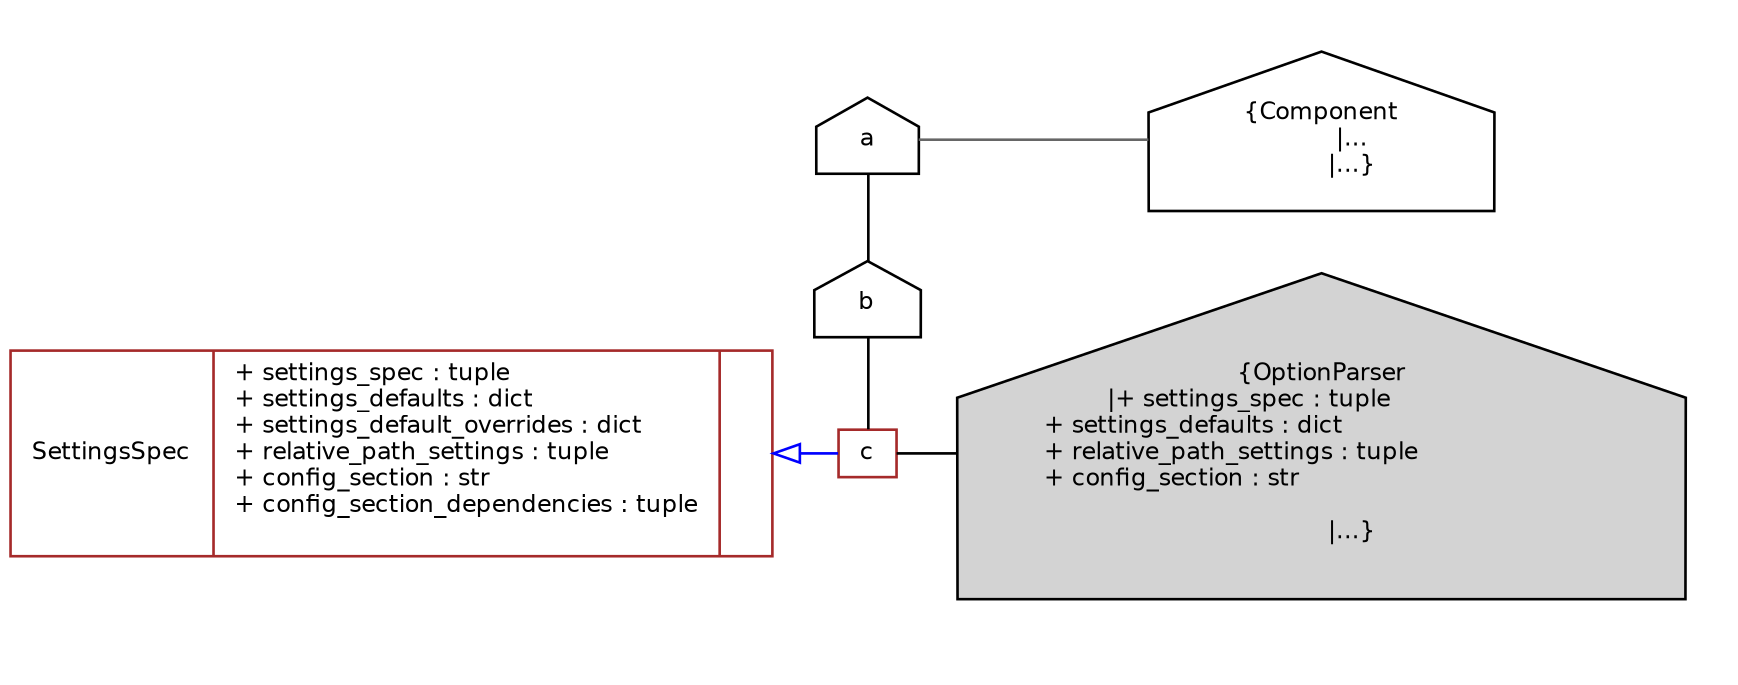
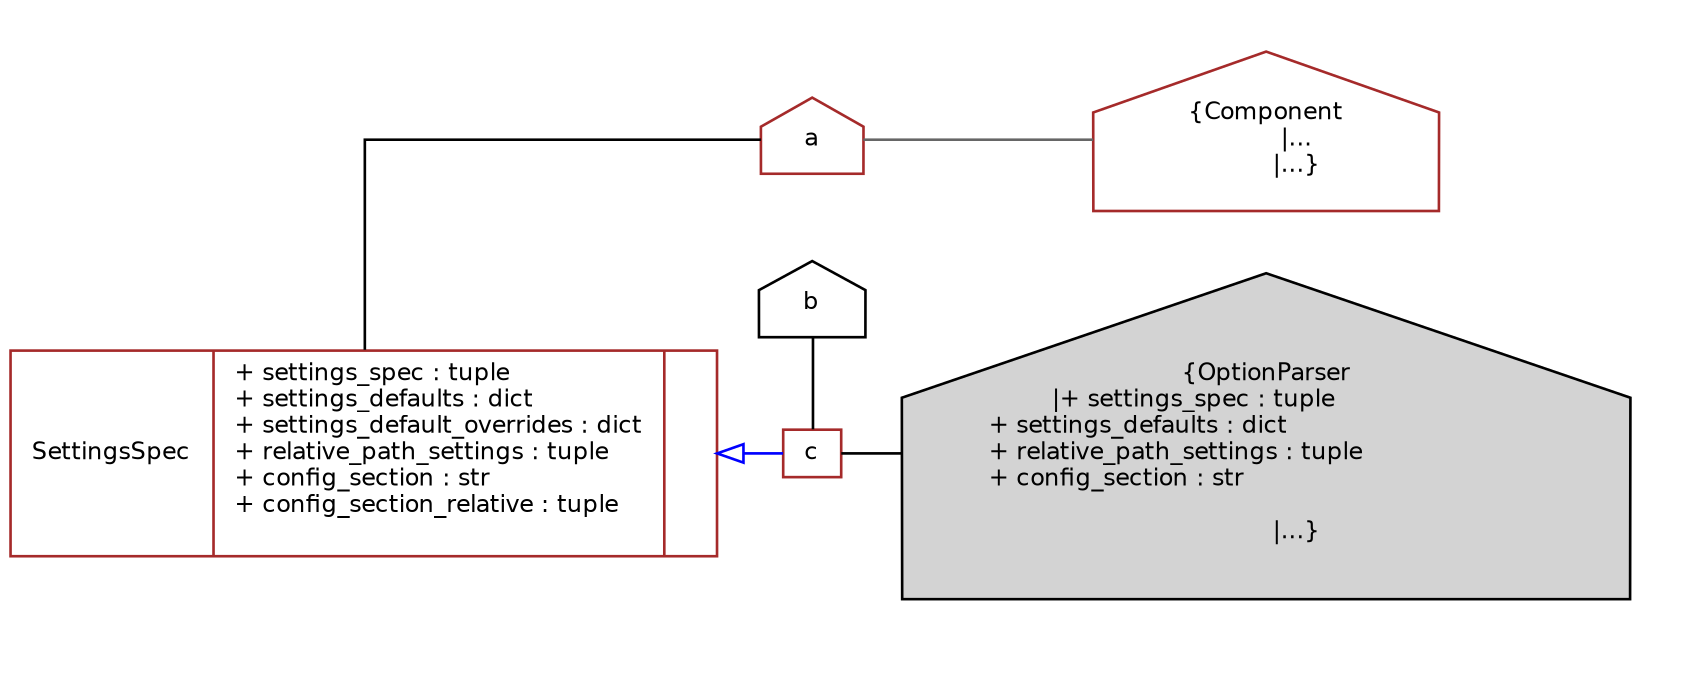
  digraph {
    compound=true
    concentrate=true
    fontname="Bitstream Vera Sans"
    fontsize=9
    rankdir=LR
    ranksep=0.2
    splines=ortho
    node [color=brown fontname="Bitstream Vera Sans" fontsize=9 shape=house]
    edge [arrowhead=none arrowtail=none color=black dir=none fontname="Bitstream Vera Sans" fontsize=9]
-   n1 [color=black height=0 label="{Component\n        |...\n        |...}" width=0]
+   n1 [height=0 label="{Component\n        |...\n        |...}" width=0]
    n2 [color=black fillcolor=lightgrey height=0 label="{OptionParser\n        |+ settings_spec : tuple\l+ settings_defaults : dict\l+ relative_path_settings : tuple\l+ config_section : str\l\n        |...}" style=filled width=0]
-   a [color=black height=0 width=0]
+   a [height=0 width=0]
    b [color=black height=0 width=0]
    c [height=0 shape=box width=0]
-   n6 [label="{SettingsSpec\n        |+ settings_spec : tuple\l+ settings_defaults : dict\l+ settings_default_overrides : dict\l+ relative_path_settings : tuple\l+ config_section : str\l+ config_section_dependencies : tuple\l\n        |}" shape=record]
+   n6 [label="{SettingsSpec\n        |+ settings_spec : tuple\l+ settings_defaults : dict\l+ settings_default_overrides : dict\l+ relative_path_settings : tuple\l+ config_section : str\l+ config_section_relative : tuple\l\n        |}" shape=record]
    subgraph cluster_1 {
      penwidth=0
      n1
      n2
      a
      b
      c
    }
    a -> n1 [color=gray40]
-   a -> b [constraint=false]
+   a -> n6 [constraint=false]
    b -> c [constraint=false]
    c -> n2
    n6 -> c [arrowtail=empty color=blue dir=back arrowhead=""]
  }
